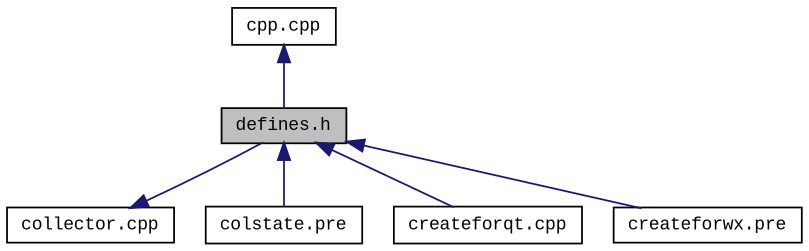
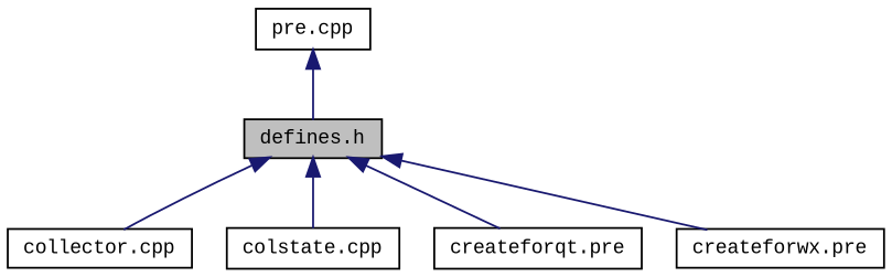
  digraph {
    fontname="Liberation Mono"
    node [color=black fillcolor=white fontname="Liberation Mono" fontsize=10 shape=record style=filled]
    edge [color=midnightblue dir=back fontname="Liberation Mono" fontsize=10 labelfontname=Helvetica labelfontsize=10 style=solid]
    n1 [fillcolor=grey75 fontcolor=black height=0.2 label="defines.h" width=0.4]
    n2 [height=0.2 label="collector.cpp" width=0.4]
-   n3 [height=0.2 label="colstate.pre" width=0.4]
-   n4 [height=0.2 label="createforqt.cpp" width=0.4]
+   n3 [height=0.2 label="colstate.cpp" width=0.4]
+   n4 [height=0.2 label="createforqt.pre" width=0.4]
    n5 [height=0.2 label="createforwx.pre" width=0.4]
-   n6 [height=0.2 label="cpp.cpp" width=0.4]
-   n2 -> n1
+   n6 [height=0.2 label="pre.cpp" width=0.4]
+   n1 -> n2
    n1 -> n3
    n1 -> n4
    n1 -> n5
    n6 -> n1
  }
